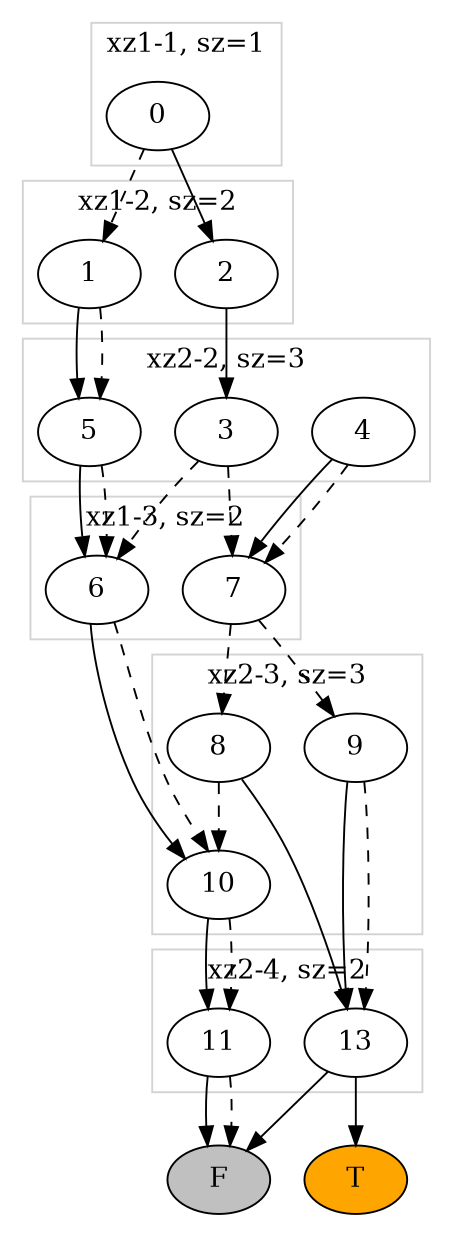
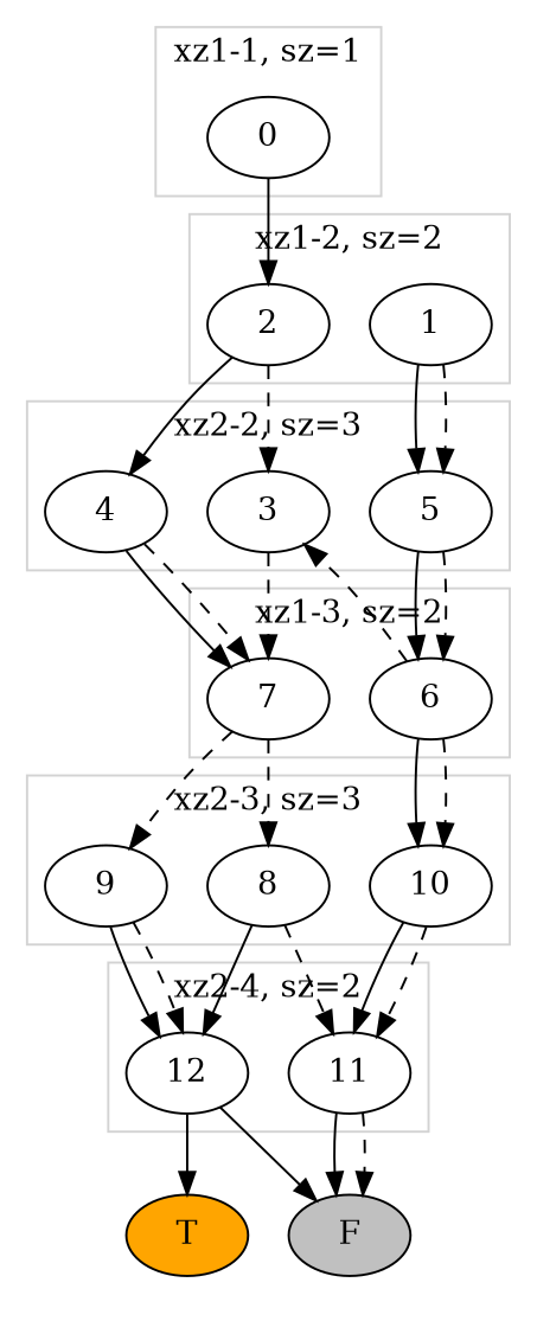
  digraph {
    edge [style=dashed]
    1
    2
    0
    3
    4
    5
    7
    6
    8
    9
    10
-   12 [label=13]
+   12
    11
    n14 [fillcolor=orange label=T style=filled]
    n15 [fillcolor=gray label=F style=filled]
    subgraph cluster_1 {
      color=lightgrey
      label="xz1-2, sz=2"
      1
      2
    }
    subgraph cluster_2 {
      color=lightgrey
      label="xz1-1, sz=1"
      0
    }
    subgraph cluster_3 {
      color=lightgrey
      label="xz2-2, sz=3"
      3
      4
      5
    }
    subgraph cluster_4 {
      color=lightgrey
      label="xz1-3, sz=2"
      7
      6
    }
    subgraph cluster_5 {
      color=lightgrey
      label="xz2-3, sz=3"
      8
      9
      10
    }
    subgraph cluster_6 {
      color=lightgrey
      label="xz2-4, sz=2"
      12
      11
    }
    subgraph cluster_7 {
      color=white
      n14
      n15
    }
    1 -> 5 [style=""]
    1 -> 5
-   2 -> 3 [style=solid]
-   0 -> 1
+   2 -> 3
+   2 -> 4 [style=""]
    0 -> 2 [style=""]
    3 -> 7
-   3 -> 6
+   6 -> 3
    4 -> 7 [style=""]
    4 -> 7
    5 -> 6 [style=""]
    5 -> 6
    7 -> 8
    7 -> 9
    6 -> 10 [style=""]
    6 -> 10
    8 -> 12 [style=""]
-   8 -> 10
+   8 -> 11
    9 -> 12 [style=""]
    9 -> 12
    10 -> 11 [style=""]
    10 -> 11
    12 -> n14 [style=""]
    12 -> n15 [style=solid]
    11 -> n15 [style=""]
    11 -> n15
  }
